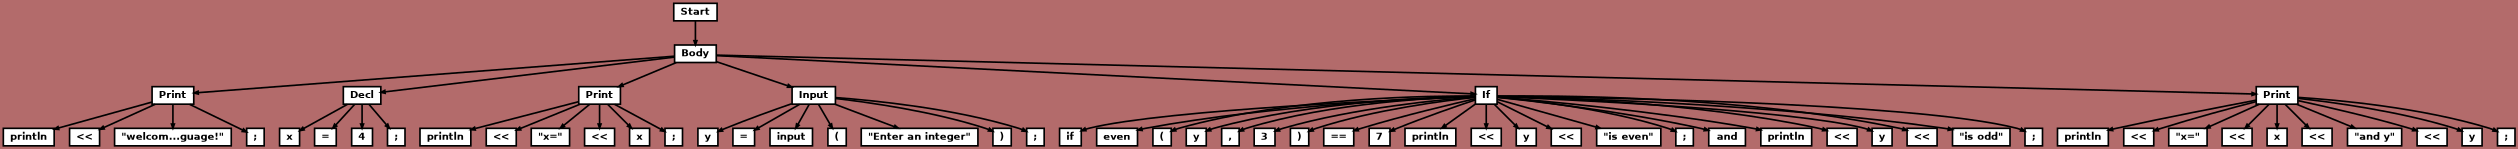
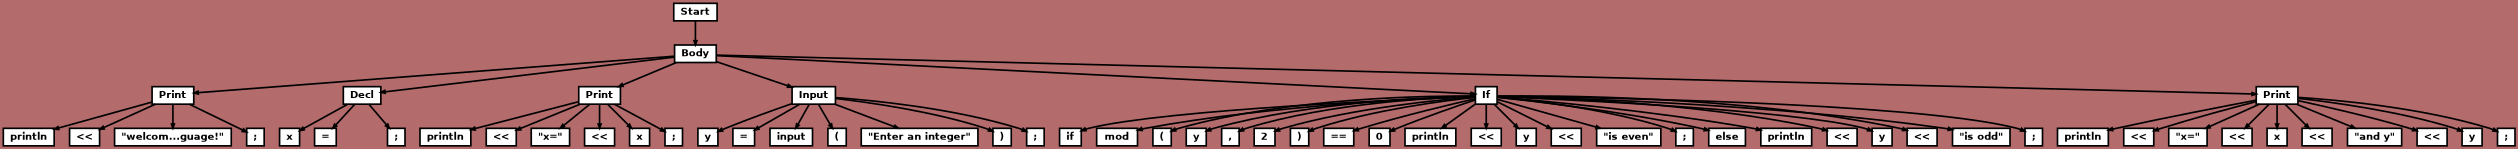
  digraph {
    bgcolor="0 .4 .7"
    ordering=out
    ranksep=.4
    node [color=black fillcolor=white fixedsize=false fontcolor=black fontname="Helvetica-bold" fontsize=12 shape=box style="filled, solid, bold"]
    edge [arrowsize=.5 color=black style=bold]
    n1 [height=.25 label=Start width=.25]
    n2 [height=.25 label=Body width=.25]
    n3 [height=.25 label=Print width=.25]
    n4 [height=.25 label=Decl width=.25]
    n5 [height=.25 label=Print width=.25]
    n6 [height=.25 label=Input width=.25]
    n7 [height=.25 label=If width=.25]
    n8 [height=.25 label=Print width=.25]
    n9 [height=.25 label=println width=.25]
    n10 [height=.25 label="<<" width=.25]
    n11 [height=.25 label="\"welcom...guage!\"" width=.25]
    n12 [height=.25 label=";" width=.25]
    n13 [height=.25 label=x width=.25]
    n14 [height=.25 label="=" width=.25]
-   n15 [height=.25 label=4 width=.25]
    n16 [height=.25 label=";" width=.25]
    n17 [height=.25 label=println width=.25]
    n18 [height=.25 label="<<" width=.25]
    n19 [height=.25 label="\"x=\"" width=.25]
    n20 [height=.25 label="<<" width=.25]
    n21 [height=.25 label=x width=.25]
    n22 [height=.25 label=";" width=.25]
    n23 [height=.25 label=y width=.25]
    n24 [height=.25 label="=" width=.25]
    n25 [height=.25 label=input width=.25]
    n26 [height=.25 label="(" width=.25]
    n27 [height=.25 label="\"Enter an integer\"" width=.25]
    n28 [height=.25 label=")" width=.25]
    n29 [height=.25 label=";" width=.25]
    n30 [height=.25 label=if width=.25]
-   n31 [height=.25 label=even width=.25]
+   n31 [height=.25 label=mod width=.25]
    n32 [height=.25 label="(" width=.25]
    n33 [height=.25 label=y width=.25]
    n34 [height=.25 label="," width=.25]
-   n35 [height=.25 label=3 width=.25]
+   n35 [height=.25 label=2 width=.25]
    n36 [height=.25 label=")" width=.25]
    n37 [height=.25 label="==" width=.25]
-   n38 [height=.25 label=7 width=.25]
+   n38 [height=.25 label=0 width=.25]
    n39 [height=.25 label=println width=.25]
    n40 [height=.25 label="<<" width=.25]
    n41 [height=.25 label=y width=.25]
    n42 [height=.25 label="<<" width=.25]
    n43 [height=.25 label="\"is even\"" width=.25]
    n44 [height=.25 label=";" width=.25]
-   n45 [height=.25 label=and width=.25]
+   n45 [height=.25 label=else width=.25]
    n46 [height=.25 label=println width=.25]
    n47 [height=.25 label="<<" width=.25]
    n48 [height=.25 label=y width=.25]
    n49 [height=.25 label="<<" width=.25]
    n50 [height=.25 label="\"is odd\"" width=.25]
    n51 [height=.25 label=";" width=.25]
    n52 [height=.25 label=println width=.25]
    n53 [height=.25 label="<<" width=.25]
    n54 [height=.25 label="\"x=\"" width=.25]
    n55 [height=.25 label="<<" width=.25]
    n56 [height=.25 label=x width=.25]
    n57 [height=.25 label="<<" width=.25]
    n58 [height=.25 label="\"and y\"" width=.25]
    n59 [height=.25 label="<<" width=.25]
    n60 [height=.25 label=y width=.25]
    n61 [height=.25 label=";" width=.25]
    n1 -> n2
    n2 -> n3
    n2 -> n4
    n2 -> n5
    n2 -> n6
    n2 -> n7
    n2 -> n8
    n3 -> n9
    n3 -> n10
    n3 -> n11
    n3 -> n12
    n4 -> n13
    n4 -> n14
-   n4 -> n15
    n4 -> n16
    n5 -> n17
    n5 -> n18
    n5 -> n19
    n5 -> n20
    n5 -> n21
    n5 -> n22
    n6 -> n23
    n6 -> n24
    n6 -> n25
    n6 -> n26
    n6 -> n27
    n6 -> n28
    n6 -> n29
    n7 -> n30
    n7 -> n31
    n7 -> n32
    n7 -> n33
    n7 -> n34
    n7 -> n35
    n7 -> n36
    n7 -> n37
    n7 -> n38
    n7 -> n39
    n7 -> n40
    n7 -> n41
    n7 -> n42
    n7 -> n43
    n7 -> n44
    n7 -> n45
    n7 -> n46
    n7 -> n47
    n7 -> n48
    n7 -> n49
    n7 -> n50
    n7 -> n51
    n8 -> n52
    n8 -> n53
    n8 -> n54
    n8 -> n55
    n8 -> n56
    n8 -> n57
    n8 -> n58
    n8 -> n59
    n8 -> n60
    n8 -> n61
  }
